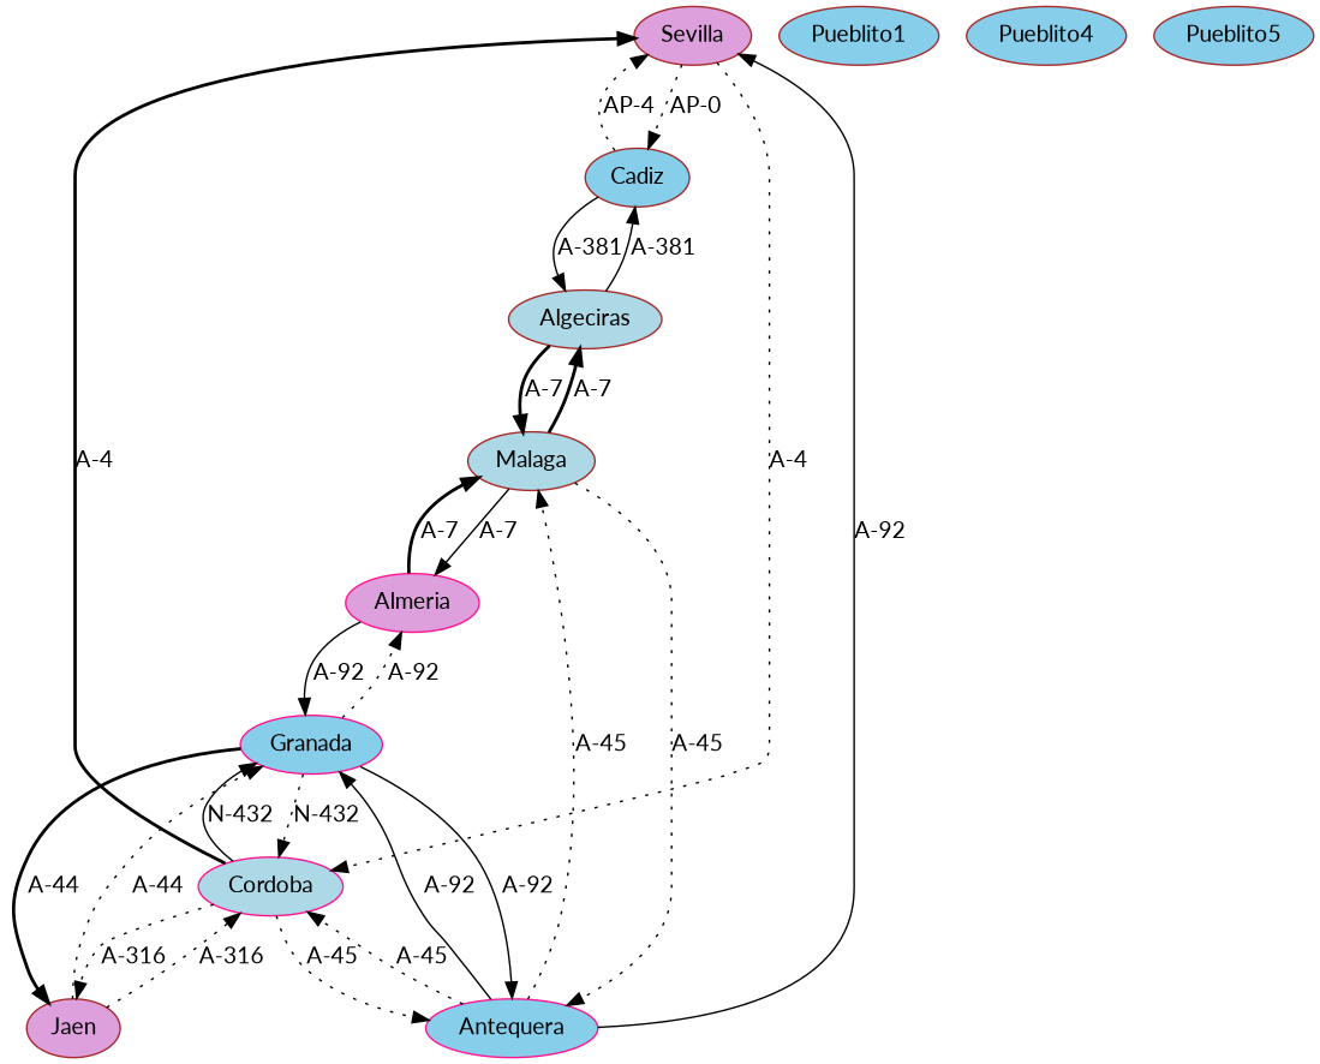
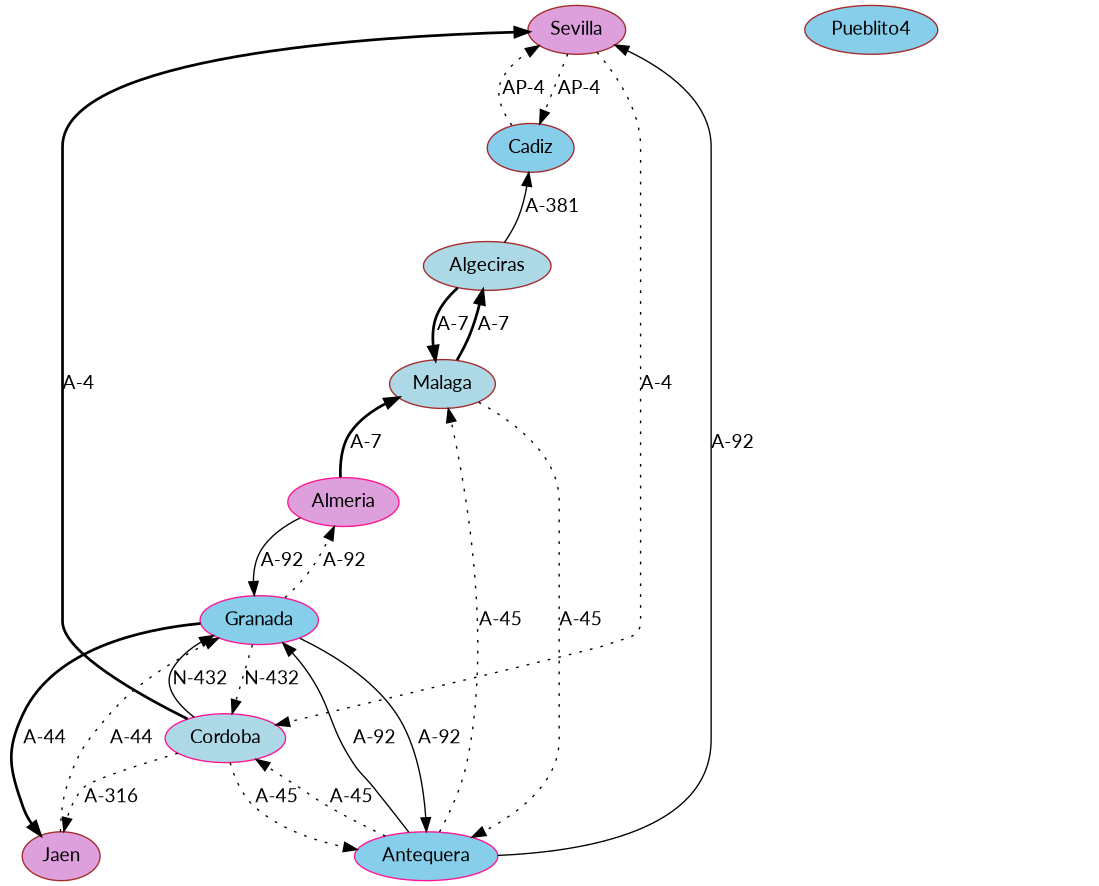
  strict digraph {
    fontname=Lato
    node [color=brown fillcolor=skyblue fontname=Lato style=filled]
    edge [fontname=Lato style=dotted]
    n1 [fillcolor=plum label=Sevilla]
    n2 [label=Cadiz]
    n3 [color=deeppink fillcolor=lightblue label=Cordoba]
    n4 [fillcolor=lightblue label=Algeciras]
    n5 [color=deeppink label=Antequera]
    n6 [color=deeppink label=Granada]
    n7 [fillcolor=plum label=Jaen]
    n8 [fillcolor=lightblue label=Malaga]
    n9 [color=deeppink fillcolor=plum label=Almeria]
-   n10 [label=Pueblito1]
    n11 [label=Pueblito4]
-   n12 [label=Pueblito5]
-   n1 -> n2 [label="AP-0"]
+   n1 -> n2 [label="AP-4"]
    n1 -> n3 [label="A-4"]
    n2 -> n1 [label="AP-4"]
-   n2 -> n4 [label="A-381" style=solid]
    n3 -> n1 [label="A-4" style=bold]
    n3 -> n5 [label="A-45"]
    n3 -> n6 [label="N-432" style=solid]
    n3 -> n7 [label="A-316"]
    n4 -> n2 [label="A-381" style=solid]
    n4 -> n8 [label="A-7" style=bold]
    n5 -> n1 [label="A-92" style=solid]
    n5 -> n3 [label="A-45"]
    n5 -> n6 [label="A-92" style=solid]
    n5 -> n8 [label="A-45"]
    n6 -> n3 [label="N-432"]
    n6 -> n5 [label="A-92" style=solid]
    n6 -> n7 [label="A-44" style=bold]
    n6 -> n9 [label="A-92"]
-   n7 -> n3 [label="A-316"]
    n7 -> n6 [label="A-44"]
    n8 -> n4 [label="A-7" style=bold]
    n8 -> n5 [label="A-45"]
-   n8 -> n9 [label="A-7" style=solid]
    n9 -> n6 [label="A-92" style=solid]
    n9 -> n8 [label="A-7" style=bold]
  }
